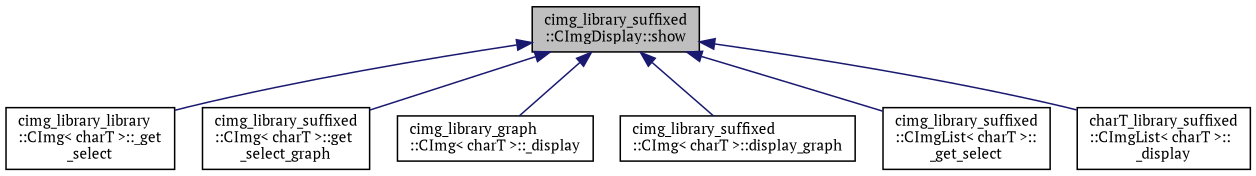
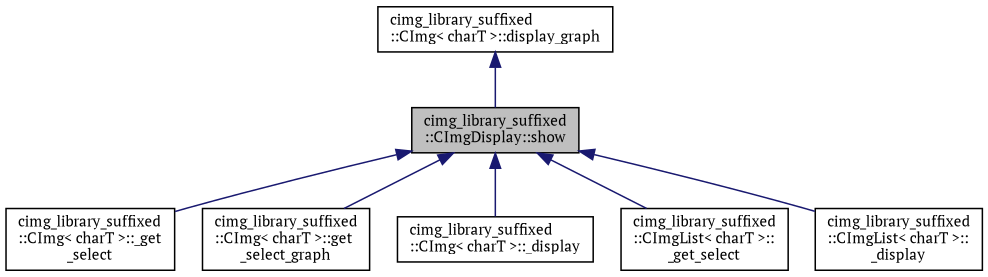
  digraph {
    fontname="PT Serif"
    rankdir=TB
    node [color=black fillcolor=white fontname="PT Serif" fontsize=10 shape=record style=filled]
    edge [color=midnightblue dir=back fontname="PT Serif" fontsize=10 labelfontname=Helvetica labelfontsize=10 style=solid]
    n1 [fillcolor=grey75 fontcolor=black height=0.2 label="cimg_library_suffixed\l::CImgDisplay::show" width=0.4]
-   n2 [height=0.2 label="cimg_library_library\l::CImg\< charT \>::_get\l_select" width=0.4]
+   n2 [height=0.2 label="cimg_library_suffixed\l::CImg\< charT \>::_get\l_select" width=0.4]
    n3 [height=0.2 label="cimg_library_suffixed\l::CImg\< charT \>::get\l_select_graph" width=0.4]
-   n4 [height=0.2 label="cimg_library_graph\l::CImg\< charT \>::_display" width=0.4]
+   n4 [height=0.2 label="cimg_library_suffixed\l::CImg\< charT \>::_display" width=0.4]
    n5 [height=0.2 label="cimg_library_suffixed\l::CImg\< charT \>::display_graph" width=0.4]
    n6 [height=0.2 label="cimg_library_suffixed\l::CImgList\< charT \>::\l_get_select" width=0.4]
-   n7 [height=0.2 label="charT_library_suffixed\l::CImgList\< charT \>::\l_display" width=0.4]
+   n7 [height=0.2 label="cimg_library_suffixed\l::CImgList\< charT \>::\l_display" width=0.4]
    n1 -> n2
    n1 -> n3
    n1 -> n4
-   n1 -> n5
+   n5 -> n1
    n1 -> n6
    n1 -> n7
  }
